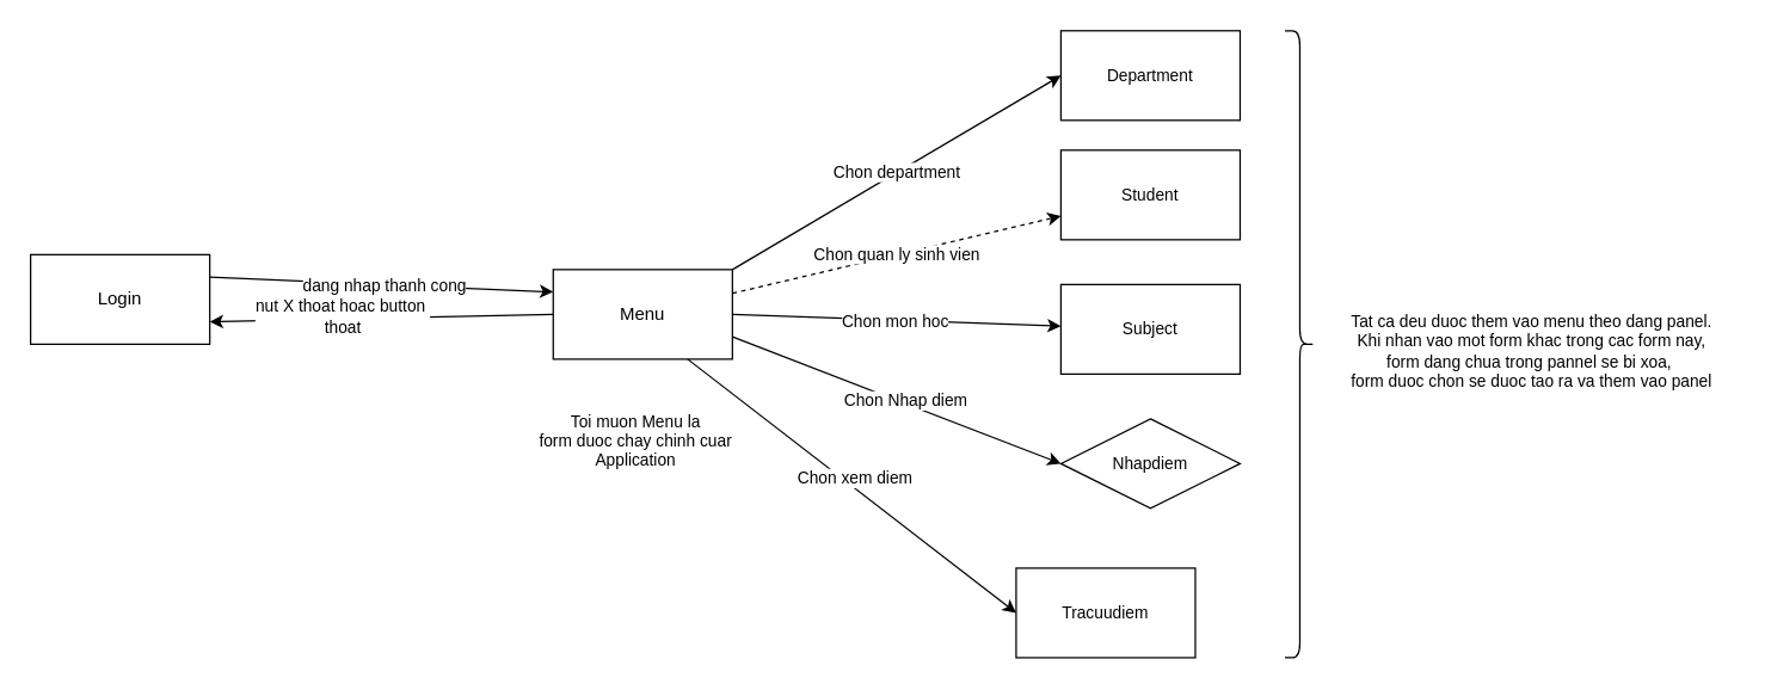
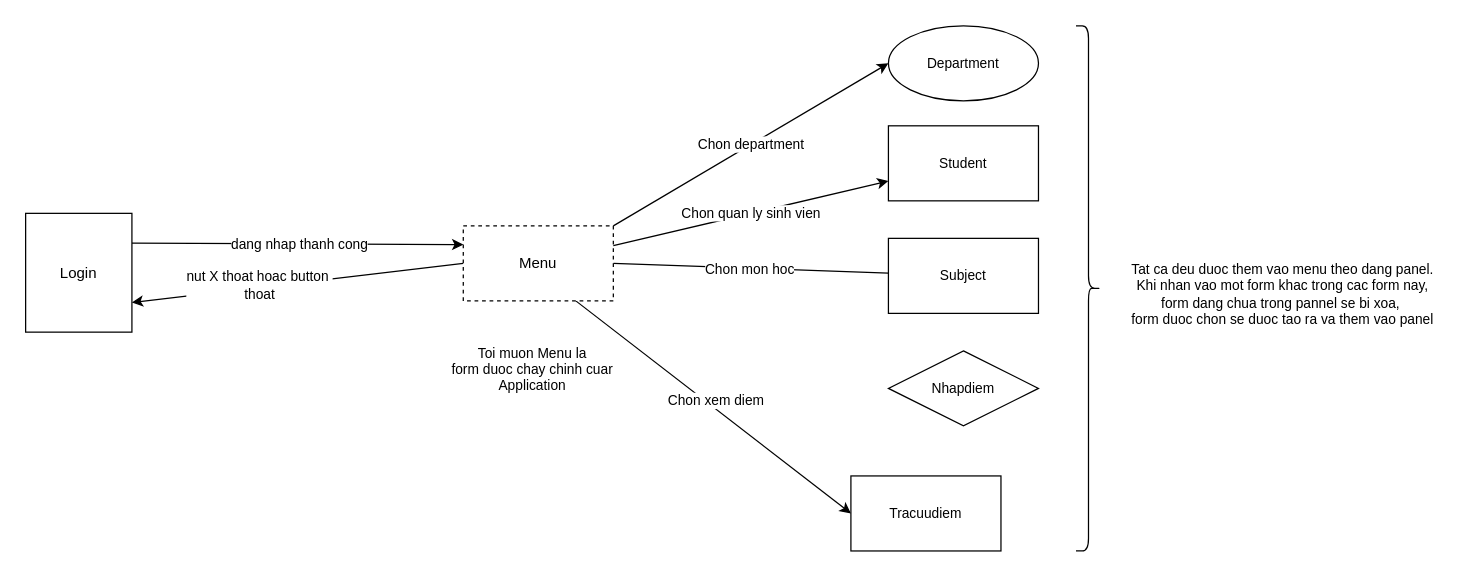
  <mxCell id="0" />
  <mxCell id="1" parent="0" />
  <mxCell id="2" style="rounded=0;orthogonalLoop=1;jettySize=auto;html=1;exitX=1;exitY=0.25;exitDx=0;exitDy=0;entryX=0;entryY=0.25;entryDx=0;entryDy=0;" parent="1" source="4" target="14" edge="1"><mxGeometry relative="1" as="geometry" /></mxCell>
  <mxCell id="3" value="dang nhap thanh cong" style="edgeLabel;html=1;align=center;verticalAlign=middle;resizable=0;points=[];fontFamily=Helvetica;fontSize=11;fontColor=default;labelBackgroundColor=default;" parent="2" vertex="1" connectable="0"><mxGeometry x="0.014" relative="1" as="geometry"><mxPoint as="offset" /></mxGeometry></mxCell>
- <mxCell id="4" value="Login" style="rounded=0;whiteSpace=wrap;html=1;" parent="1" vertex="1"><mxGeometry x="20" y="170" width="120" height="60" as="geometry" /></mxCell>
+ <mxCell id="4" value="Login" style="rounded=0;whiteSpace=wrap;html=1;" parent="1" vertex="1"><mxGeometry x="20" y="170" width="85" height="95" as="geometry" /></mxCell>
  <mxCell id="5" value="Chon department" style="edgeStyle=none;rounded=0;orthogonalLoop=1;jettySize=auto;html=1;exitX=1;exitY=0;exitDx=0;exitDy=0;entryX=0;entryY=0.5;entryDx=0;entryDy=0;strokeColor=default;align=center;verticalAlign=middle;fontFamily=Helvetica;fontSize=11;fontColor=default;labelBackgroundColor=default;endArrow=classic;" parent="1" source="14" target="15" edge="1"><mxGeometry relative="1" as="geometry" /></mxCell>
- <mxCell id="6" style="rounded=0;orthogonalLoop=1;jettySize=auto;html=1;exitX=1;exitY=0.5;exitDx=0;exitDy=0;endArrow=classic;endFill=1;" edge="1" parent="1" source="14" target="18"><mxGeometry relative="1" as="geometry" /></mxCell>
+ <mxCell id="6" style="rounded=0;orthogonalLoop=1;jettySize=auto;html=1;exitX=1;exitY=0.5;exitDx=0;exitDy=0;endArrow=none;endFill=1;" edge="1" parent="1" source="14" target="18"><mxGeometry relative="1" as="geometry" /></mxCell>
  <mxCell id="7" value="Chon mon hoc" style="edgeLabel;html=1;align=center;verticalAlign=middle;resizable=0;points=[];fontFamily=Helvetica;fontSize=11;fontColor=default;labelBackgroundColor=default;" vertex="1" connectable="0" parent="6"><mxGeometry x="-0.014" y="-1" relative="1" as="geometry"><mxPoint as="offset" /></mxGeometry></mxCell>
- <mxCell id="8" style="edgeStyle=none;rounded=0;orthogonalLoop=1;jettySize=auto;html=1;exitX=1;exitY=0.75;exitDx=0;exitDy=0;entryX=0;entryY=0.5;entryDx=0;entryDy=0;strokeColor=default;align=center;verticalAlign=middle;fontFamily=Helvetica;fontSize=11;fontColor=default;labelBackgroundColor=default;endArrow=classic;endFill=1;" edge="1" parent="1" source="14" target="19"><mxGeometry relative="1" as="geometry" /></mxCell>
- <mxCell id="9" value="Chon Nhap diem" style="edgeLabel;html=1;align=center;verticalAlign=middle;resizable=0;points=[];fontFamily=Helvetica;fontSize=11;fontColor=default;labelBackgroundColor=default;" vertex="1" connectable="0" parent="8"><mxGeometry x="0.041" y="2" relative="1" as="geometry"><mxPoint as="offset" /></mxGeometry></mxCell>
  <mxCell id="10" style="edgeStyle=none;rounded=0;orthogonalLoop=1;jettySize=auto;html=1;exitX=0.75;exitY=1;exitDx=0;exitDy=0;entryX=0;entryY=0.5;entryDx=0;entryDy=0;strokeColor=default;align=center;verticalAlign=middle;fontFamily=Helvetica;fontSize=11;fontColor=default;labelBackgroundColor=default;endArrow=classic;endFill=1;" edge="1" parent="1" source="14" target="20"><mxGeometry relative="1" as="geometry" /></mxCell>
  <mxCell id="11" value="Chon xem diem" style="edgeLabel;html=1;align=center;verticalAlign=middle;resizable=0;points=[];fontFamily=Helvetica;fontSize=11;fontColor=default;labelBackgroundColor=default;" vertex="1" connectable="0" parent="10"><mxGeometry x="-0.011" y="5" relative="1" as="geometry"><mxPoint as="offset" /></mxGeometry></mxCell>
  <mxCell id="12" style="edgeStyle=none;rounded=0;orthogonalLoop=1;jettySize=auto;html=1;exitX=0;exitY=0.5;exitDx=0;exitDy=0;entryX=1;entryY=0.75;entryDx=0;entryDy=0;strokeColor=default;align=center;verticalAlign=middle;fontFamily=Helvetica;fontSize=11;fontColor=default;labelBackgroundColor=default;endArrow=classic;endFill=1;" edge="1" parent="1" source="14" target="4"><mxGeometry relative="1" as="geometry" /></mxCell>
  <mxCell id="13" value="nut X thoat hoac button&amp;nbsp;&lt;br&gt;thoat" style="edgeLabel;html=1;align=center;verticalAlign=middle;resizable=0;points=[];fontFamily=Helvetica;fontSize=11;fontColor=default;labelBackgroundColor=default;" vertex="1" connectable="0" parent="12"><mxGeometry x="0.235" y="-1" relative="1" as="geometry"><mxPoint y="-1" as="offset" /></mxGeometry></mxCell>
- <mxCell id="14" value="Menu" style="rounded=0;whiteSpace=wrap;html=1;" parent="1" vertex="1"><mxGeometry x="370" y="180" width="120" height="60" as="geometry" /></mxCell>
- <mxCell id="15" value="Department" style="rounded=0;whiteSpace=wrap;html=1;fontFamily=Helvetica;fontSize=11;fontColor=default;labelBackgroundColor=default;" parent="1" vertex="1"><mxGeometry x="710" width="120" height="60" as="geometry" y="20" /></mxCell>
+ <mxCell id="14" value="Menu" style="rounded=0;whiteSpace=wrap;html=1;dashed=1;" parent="1" vertex="1"><mxGeometry x="370" y="180" width="120" height="60" as="geometry" /></mxCell>
+ <mxCell id="15" value="Department" style="ellipse;whiteSpace=wrap;html=1;fontFamily=Helvetica;fontSize=11;fontColor=default;labelBackgroundColor=default;" parent="1" vertex="1"><mxGeometry x="710" width="120" height="60" as="geometry" y="20" /></mxCell>
  <mxCell id="16" value="Student" style="rounded=0;whiteSpace=wrap;html=1;fontFamily=Helvetica;fontSize=11;fontColor=default;labelBackgroundColor=default;" vertex="1" parent="1"><mxGeometry x="710" y="100" width="120" height="60" as="geometry" /></mxCell>
- <mxCell id="17" value="Chon quan ly sinh vien" style="edgeStyle=none;rounded=0;orthogonalLoop=1;jettySize=auto;html=1;strokeColor=default;align=center;verticalAlign=middle;fontFamily=Helvetica;fontSize=11;fontColor=default;labelBackgroundColor=default;endArrow=classic;dashed=1;" edge="1" parent="1" source="14" target="16"><mxGeometry relative="1" as="geometry"><mxPoint x="615" y="150" as="sourcePoint" /><mxPoint x="720" y="60" as="targetPoint" /></mxGeometry></mxCell>
+ <mxCell id="17" value="Chon quan ly sinh vien" style="edgeStyle=none;rounded=0;orthogonalLoop=1;jettySize=auto;html=1;strokeColor=default;align=center;verticalAlign=middle;fontFamily=Helvetica;fontSize=11;fontColor=default;labelBackgroundColor=default;endArrow=classic;" edge="1" parent="1" source="14" target="16"><mxGeometry relative="1" as="geometry"><mxPoint x="615" y="150" as="sourcePoint" /><mxPoint x="720" y="60" as="targetPoint" /></mxGeometry></mxCell>
  <mxCell id="18" value="Subject" style="rounded=0;whiteSpace=wrap;html=1;fontFamily=Helvetica;fontSize=11;fontColor=default;labelBackgroundColor=default;" vertex="1" parent="1"><mxGeometry x="710" y="190" width="120" height="60" as="geometry" /></mxCell>
  <mxCell id="19" value="Nhapdiem" style="rhombus;whiteSpace=wrap;html=1;fontFamily=Helvetica;fontSize=11;fontColor=default;labelBackgroundColor=default;" vertex="1" parent="1"><mxGeometry x="710" y="280" width="120" height="60" as="geometry" /></mxCell>
  <mxCell id="20" value="Tracuudiem" style="rounded=0;whiteSpace=wrap;html=1;fontFamily=Helvetica;fontSize=11;fontColor=default;labelBackgroundColor=default;" vertex="1" parent="1"><mxGeometry x="680" y="380" width="120" height="60" as="geometry" /></mxCell>
  <mxCell id="21" value="" style="shape=curlyBracket;whiteSpace=wrap;html=1;rounded=1;flipH=1;labelPosition=right;verticalLabelPosition=middle;align=left;verticalAlign=middle;fontFamily=Helvetica;fontSize=11;fontColor=default;labelBackgroundColor=default;" vertex="1" parent="1"><mxGeometry x="860" width="20" height="420" as="geometry" y="20" /></mxCell>
  <mxCell id="22" value="Tat ca deu duoc them vao menu theo dang panel.&lt;br&gt;Khi nhan vao mot form khac trong cac form nay,&lt;br&gt;form dang chua trong pannel se bi xoa,&amp;nbsp;&lt;br&gt;form duoc chon se duoc tao ra va them vao panel" style="text;html=1;align=center;verticalAlign=middle;resizable=0;points=[];autosize=1;strokeColor=none;fillColor=none;fontFamily=Helvetica;fontSize=11;fontColor=default;labelBackgroundColor=default;" vertex="1" parent="1"><mxGeometry x="890" y="200" width="270" height="70" as="geometry" /></mxCell>
  <mxCell id="23" value="Toi muon Menu la&lt;br&gt;form duoc chay chinh cuar&lt;br&gt;Application" style="text;html=1;align=center;verticalAlign=middle;resizable=0;points=[];autosize=1;strokeColor=none;fillColor=none;fontFamily=Helvetica;fontSize=11;fontColor=default;labelBackgroundColor=default;" vertex="1" parent="1"><mxGeometry x="350" y="270" width="150" height="50" as="geometry" /></mxCell>
